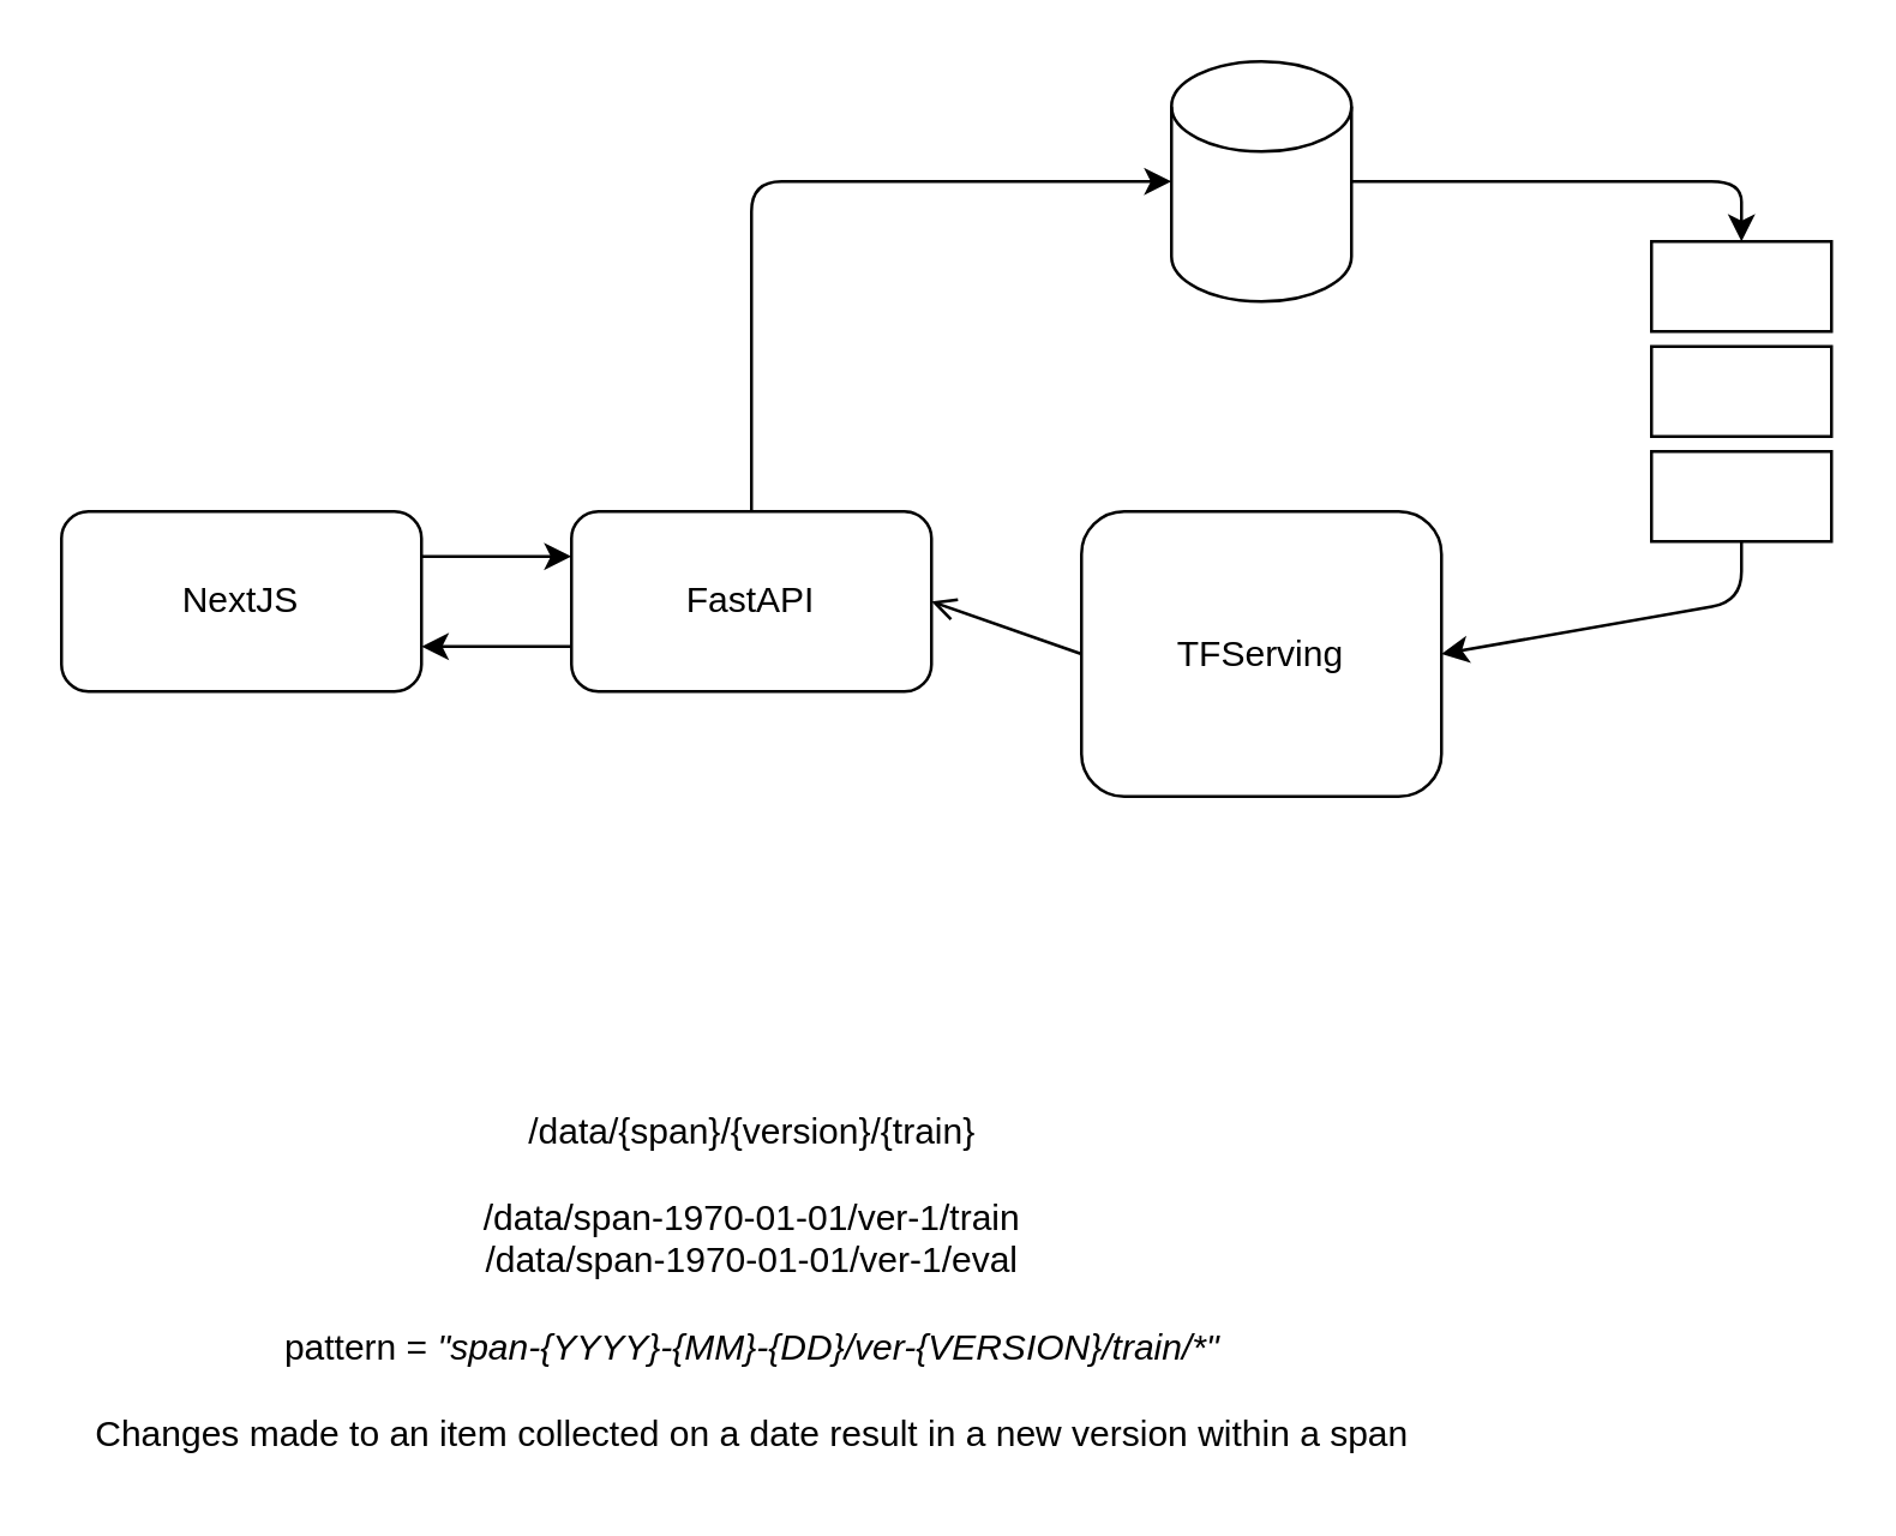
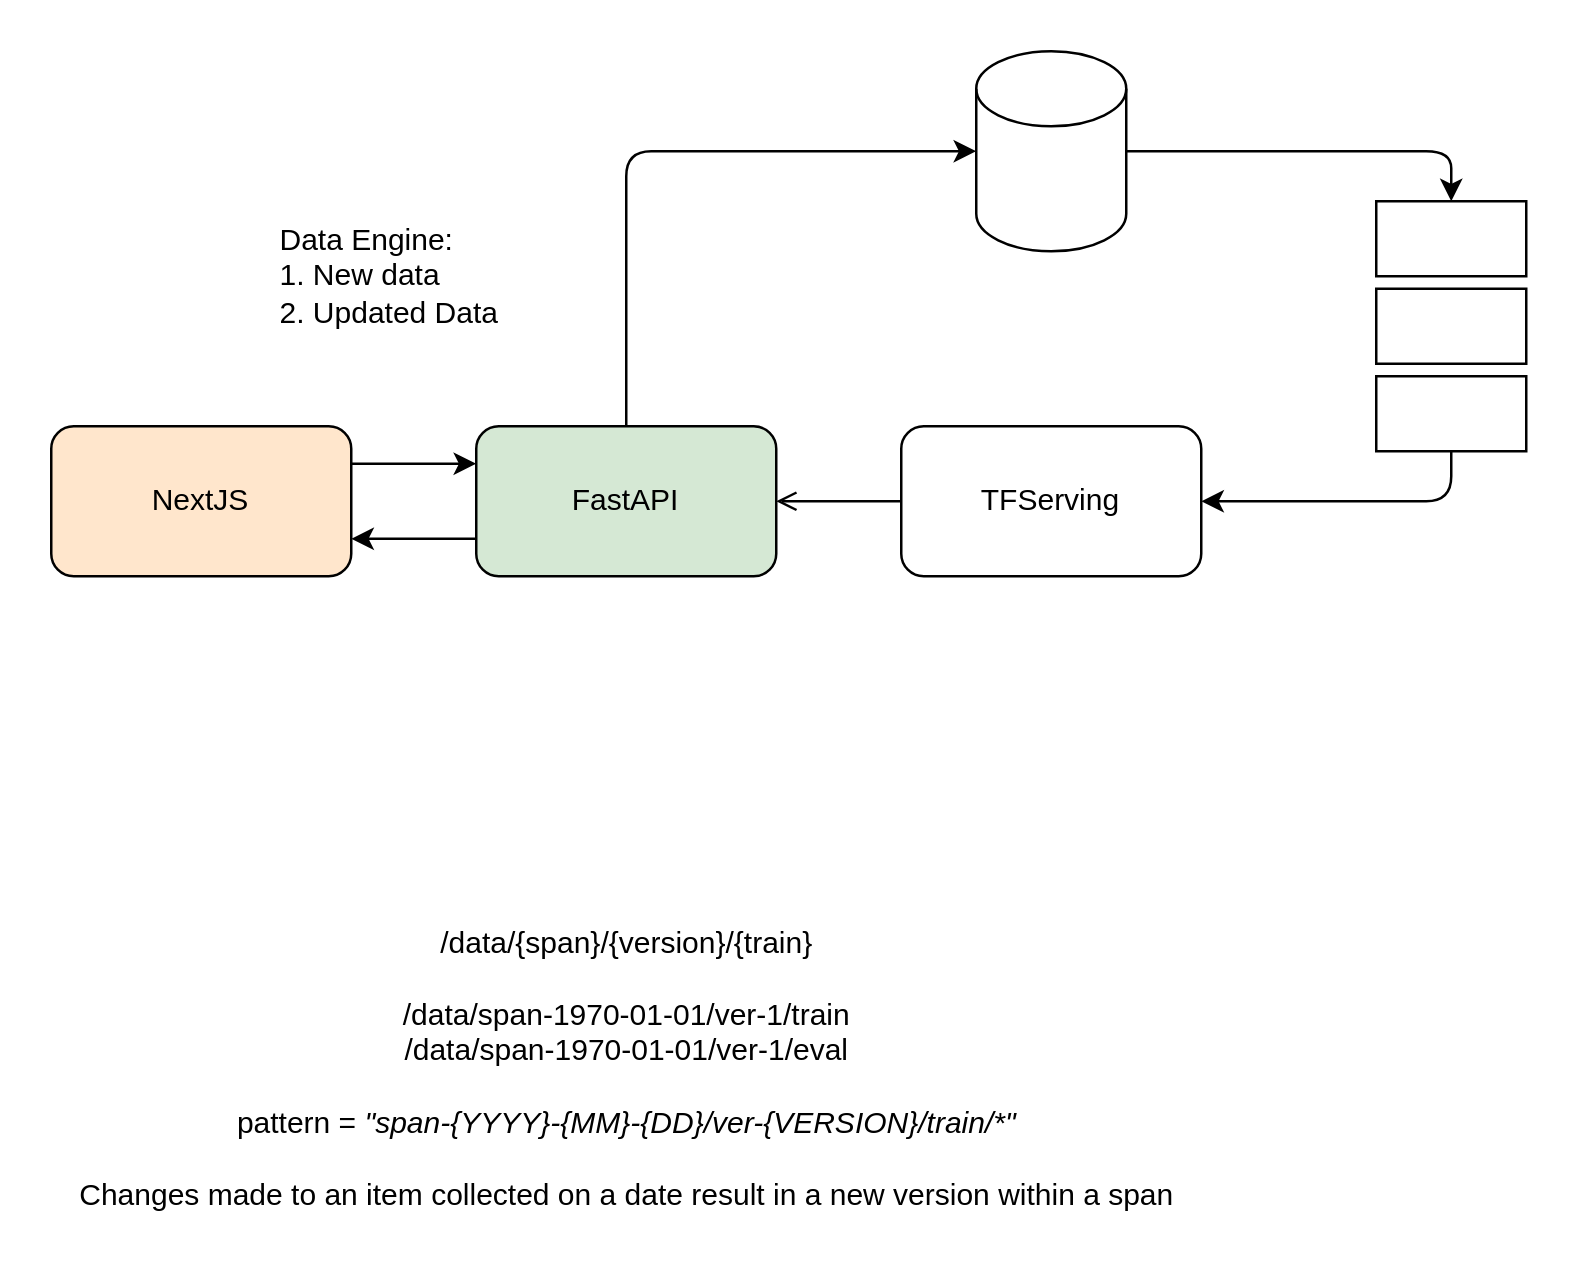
  <mxCell id="0" />
  <mxCell id="1" parent="0" />
  <mxCell id="2" style="edgeStyle=none;html=1;exitX=1;exitY=0.25;exitDx=0;exitDy=0;entryX=0;entryY=0.25;entryDx=0;entryDy=0;" edge="1" parent="1" source="3" target="6"><mxGeometry relative="1" as="geometry" /></mxCell>
- <mxCell id="3" value="NextJS" style="rounded=1;whiteSpace=wrap;html=1;" vertex="1" parent="1"><mxGeometry x="20" y="170" width="120" height="60" as="geometry" /></mxCell>
+ <mxCell id="3" value="NextJS" style="rounded=1;whiteSpace=wrap;html=1;fillColor=#ffe6cc;" vertex="1" parent="1"><mxGeometry x="20" y="170" width="120" height="60" as="geometry" /></mxCell>
  <mxCell id="4" style="edgeStyle=none;html=1;entryX=0;entryY=0.5;entryDx=0;entryDy=0;entryPerimeter=0;" edge="1" parent="1" source="6" target="8"><mxGeometry relative="1" as="geometry"><Array as="points"><mxPoint x="250" y="60" /></Array></mxGeometry></mxCell>
  <mxCell id="5" style="edgeStyle=none;html=1;exitX=0;exitY=0.75;exitDx=0;exitDy=0;entryX=1;entryY=0.75;entryDx=0;entryDy=0;" edge="1" parent="1" source="6" target="3"><mxGeometry relative="1" as="geometry" /></mxCell>
- <mxCell id="6" value="FastAPI" style="rounded=1;whiteSpace=wrap;html=1;" vertex="1" parent="1"><mxGeometry x="190" y="170" width="120" height="60" as="geometry" /></mxCell>
+ <mxCell id="6" value="FastAPI" style="rounded=1;whiteSpace=wrap;html=1;fillColor=#d5e8d4;" vertex="1" parent="1"><mxGeometry x="190" y="170" width="120" height="60" as="geometry" /></mxCell>
  <mxCell id="7" style="edgeStyle=none;html=1;entryX=0.5;entryY=0;entryDx=0;entryDy=0;" edge="1" parent="1" source="8" target="12"><mxGeometry relative="1" as="geometry"><Array as="points"><mxPoint x="580" y="60" /></Array></mxGeometry></mxCell>
  <mxCell id="8" value="" style="shape=cylinder3;whiteSpace=wrap;html=1;boundedLbl=1;backgroundOutline=1;size=15;" vertex="1" parent="1"><mxGeometry x="390" y="20" width="60" height="80" as="geometry" /></mxCell>
  <mxCell id="9" style="edgeStyle=none;html=1;exitX=0;exitY=0.5;exitDx=0;exitDy=0;entryX=1;entryY=0.5;entryDx=0;entryDy=0;endArrow=open;" edge="1" parent="1" source="10" target="6"><mxGeometry relative="1" as="geometry" /></mxCell>
- <mxCell id="10" value="TFServing" style="rounded=1;whiteSpace=wrap;html=1;" vertex="1" parent="1"><mxGeometry x="360" y="170" width="120" height="95" as="geometry" /></mxCell>
+ <mxCell id="10" value="TFServing" style="rounded=1;whiteSpace=wrap;html=1;" vertex="1" parent="1"><mxGeometry x="360" y="170" width="120" height="60" as="geometry" /></mxCell>
  <mxCell id="11" value="" style="group" vertex="1" connectable="0" parent="1"><mxGeometry x="550" y="80" width="60" height="100" as="geometry" /></mxCell>
  <mxCell id="12" value="" style="rounded=0;whiteSpace=wrap;html=1;" vertex="1" parent="11"><mxGeometry width="60" height="30" as="geometry" /></mxCell>
  <mxCell id="13" value="" style="rounded=0;whiteSpace=wrap;html=1;" vertex="1" parent="11"><mxGeometry y="35" width="60" height="30" as="geometry" /></mxCell>
  <mxCell id="14" value="" style="rounded=0;whiteSpace=wrap;html=1;" vertex="1" parent="11"><mxGeometry y="70" width="60" height="30" as="geometry" /></mxCell>
  <mxCell id="15" style="edgeStyle=none;html=1;entryX=1;entryY=0.5;entryDx=0;entryDy=0;exitX=0.5;exitY=1;exitDx=0;exitDy=0;" edge="1" parent="1" source="14" target="10"><mxGeometry relative="1" as="geometry"><mxPoint x="530" y="230" as="sourcePoint" /><mxPoint x="660" y="250" as="targetPoint" /><Array as="points"><mxPoint x="580" y="200" /></Array></mxGeometry></mxCell>
+ <mxCell id="16" value="&lt;div style=&quot;text-align: left;&quot;&gt;&lt;span style=&quot;background-color: initial;&quot;&gt;Data Engine:&lt;/span&gt;&lt;/div&gt;&lt;div style=&quot;text-align: left;&quot;&gt;&lt;span style=&quot;background-color: initial;&quot;&gt;1. New data&lt;/span&gt;&lt;/div&gt;&lt;div style=&quot;text-align: left;&quot;&gt;&lt;span style=&quot;background-color: initial;&quot;&gt;2. Updated Data&lt;/span&gt;&lt;/div&gt;" style="text;html=1;align=center;verticalAlign=middle;resizable=0;points=[];autosize=1;strokeColor=none;fillColor=none;" vertex="1" parent="1"><mxGeometry x="100" y="80" width="110" height="60" as="geometry" /></mxCell>
  <mxCell id="17" value="&lt;br&gt;/data/{span}/{version}/{train}&lt;br&gt;&lt;br&gt;/data/span-1970-01-01/ver-1/train&lt;br&gt;/data/span-1970-01-01/ver-1/eval&lt;br&gt;&lt;br&gt;pattern = &lt;font style=&quot;font-size: 12px;&quot;&gt;&lt;i&gt;&quot;&lt;span style=&quot;color: var(--devsite-code-strings-color); background-color: initial; text-align: left;&quot;&gt;span-&lt;/span&gt;&lt;span style=&quot;color: var(--devsite-code-strings-color); background-color: initial; text-align: left;&quot;&gt;{YYYY}-{MM}-{DD}&lt;/span&gt;&lt;span style=&quot;background-color: initial; color: var(--devsite-code-strings-color); text-align: left;&quot;&gt;/ver-{VERSION}/train/*&quot;&lt;/span&gt;&lt;/i&gt;&lt;/font&gt;&lt;br&gt;&lt;br&gt;Changes made to an item collected on a date result in a new version within a span" style="text;html=1;align=center;verticalAlign=middle;resizable=0;points=[];autosize=1;strokeColor=none;fillColor=none;" vertex="1" parent="1"><mxGeometry x="20" y="350" width="460" height="140" as="geometry" /></mxCell>
